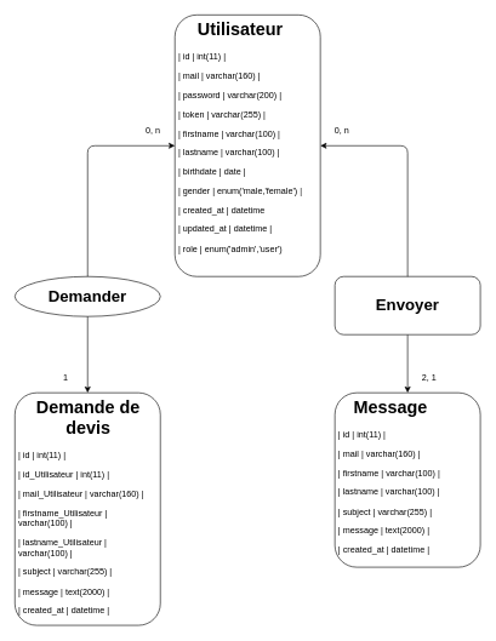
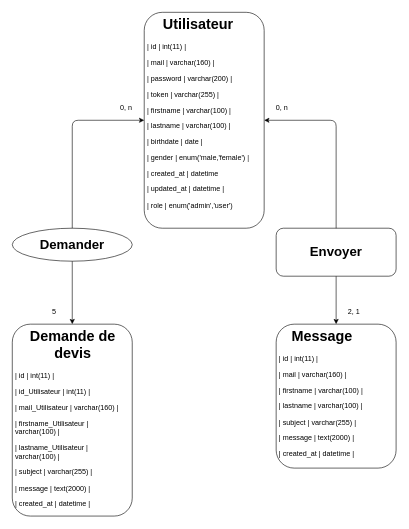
  <mxCell id="0" />
  <mxCell id="1" parent="0" />
  <mxCell id="2" value="" style="rounded=1;whiteSpace=wrap;html=1;" vertex="1" parent="1"><mxGeometry x="240" y="20" width="200" height="360" as="geometry" /></mxCell>
  <mxCell id="3" value="" style="rounded=1;whiteSpace=wrap;html=1;" vertex="1" parent="1"><mxGeometry x="460" y="540" width="200" height="240" as="geometry" /></mxCell>
  <mxCell id="4" value="" style="rounded=1;whiteSpace=wrap;html=1;" vertex="1" parent="1"><mxGeometry x="20" y="540" width="200" height="320" as="geometry" /></mxCell>
  <mxCell id="5" value="&lt;h1 style=&quot;text-align: center&quot;&gt;Demande de devis&lt;/h1&gt;&lt;p&gt;|&amp;nbsp;id | int(11) |&amp;nbsp;&lt;br&gt;&lt;/p&gt;&lt;p&gt;|&amp;nbsp;id_Utilisateur | int(11) |&amp;nbsp;&lt;br&gt;&lt;/p&gt;&lt;p&gt;| mail_Utilisateur | varchar(160) |&amp;nbsp;&lt;/p&gt;&lt;p&gt;| firstname_Utilisateur | varchar(100) |&amp;nbsp;&lt;/p&gt;&lt;p&gt;| lastname_Utilisateur | varchar(100) |&amp;nbsp;&lt;/p&gt;&lt;p&gt;| subject | varchar(255) |&amp;nbsp;&lt;/p&gt;&lt;p&gt;| message | text(2000) |&amp;nbsp;&lt;/p&gt;&lt;p&gt;| created_at | datetime |&lt;/p&gt;" style="text;html=1;strokeColor=none;fillColor=none;spacing=5;spacingTop=-20;whiteSpace=wrap;overflow=hidden;rounded=0;" vertex="1" parent="1"><mxGeometry x="20" y="540" width="200" height="320" as="geometry" /></mxCell>
  <mxCell id="6" value="&lt;h1 style=&quot;text-align: center&quot;&gt;Message&lt;/h1&gt;|&amp;nbsp;&lt;span&gt;id         &#09;| int(11)      &#09;|&amp;nbsp;&lt;/span&gt;&lt;br&gt;&lt;p&gt;| mail      &#09;| varchar(160)  |&amp;nbsp;&lt;/p&gt;&lt;p&gt;| firstname  &#09;| varchar(100) &#09;|&amp;nbsp;&lt;/p&gt;&lt;p&gt;| lastname   &#09;| varchar(100) &#09;|&amp;nbsp;&lt;/p&gt;&lt;p&gt;| subject    &#09;| varchar(255) &#09;|&amp;nbsp;&lt;/p&gt;&lt;p&gt;| message    &#09;| text(2000) |&amp;nbsp;&lt;/p&gt;&lt;p&gt;| created_at &#09;| datetime     &#09;|&lt;/p&gt;" style="text;html=1;strokeColor=none;fillColor=none;spacing=5;spacingTop=-20;whiteSpace=wrap;overflow=hidden;rounded=0;" vertex="1" parent="1"><mxGeometry x="460" y="540" width="200" height="240" as="geometry" /></mxCell>
  <mxCell id="7" value="&lt;h1 style=&quot;text-align: center&quot;&gt;Utilisateur&lt;/h1&gt;|&amp;nbsp;&lt;span&gt;id         &#09;| int(11)              &#09;|&amp;nbsp;&lt;/span&gt;&lt;br&gt;&lt;p&gt;| mail       &#09;| varchar(160)         &#09;|&amp;nbsp;&lt;/p&gt;&lt;p&gt;| password   &#09;| varchar(200)         &#09;|&amp;nbsp;&lt;/p&gt;&lt;p&gt;| token      &#09;| varchar(255)         &#09;|&amp;nbsp;&lt;/p&gt;&lt;p&gt;| firstname  &#09;| varchar(100)         &#09;|&amp;nbsp;&lt;/p&gt;&lt;p&gt;| lastname   &#09;| varchar(100)         &#09;|&lt;/p&gt;&lt;p&gt;| birthdate  &#09;| date                 &#09;|&amp;nbsp;&lt;/p&gt;&lt;p&gt;| gender     &#09;| enum('male,'female') &#09;|&lt;/p&gt;&lt;p&gt;| created_at &#09;| datetime&amp;nbsp;&lt;/p&gt;&lt;p&gt;| updated_at &#09;| datetime             &#09;|&lt;/p&gt;&lt;p&gt;| role       &#09;| enum('admin','user')&lt;br&gt;&lt;/p&gt;" style="text;html=1;strokeColor=none;fillColor=none;spacing=5;spacingTop=-20;whiteSpace=wrap;overflow=hidden;rounded=0;" vertex="1" parent="1"><mxGeometry x="240" y="20" width="200" height="360" as="geometry" /></mxCell>
  <mxCell id="8" value="" style="endArrow=classic;startArrow=classic;html=1;entryX=1;entryY=0.5;entryDx=0;entryDy=0;exitX=0.5;exitY=0;exitDx=0;exitDy=0;" edge="1" parent="1" source="6" target="7"><mxGeometry width="50" height="50" relative="1" as="geometry"><mxPoint x="330" y="340" as="sourcePoint" /><mxPoint x="380" y="290" as="targetPoint" /><Array as="points"><mxPoint x="560" y="200" /></Array></mxGeometry></mxCell>
  <mxCell id="9" value="" style="endArrow=classic;startArrow=classic;html=1;exitX=0.5;exitY=0;exitDx=0;exitDy=0;entryX=0;entryY=0.5;entryDx=0;entryDy=0;" edge="1" parent="1" source="5" target="7"><mxGeometry width="50" height="50" relative="1" as="geometry"><mxPoint x="330" y="340" as="sourcePoint" /><mxPoint x="110" y="80" as="targetPoint" /><Array as="points"><mxPoint x="120" y="200" /></Array></mxGeometry></mxCell>
  <mxCell id="10" value="0, n" style="text;html=1;strokeColor=none;fillColor=none;align=center;verticalAlign=middle;whiteSpace=wrap;rounded=0;" vertex="1" parent="1"><mxGeometry x="190" y="170" width="40" height="20" as="geometry" /></mxCell>
  <mxCell id="11" value="0, n" style="text;html=1;strokeColor=none;fillColor=none;align=center;verticalAlign=middle;whiteSpace=wrap;rounded=0;" vertex="1" parent="1"><mxGeometry x="450" y="170" width="40" height="20" as="geometry" /></mxCell>
  <mxCell id="12" value="2, 1" style="text;html=1;strokeColor=none;fillColor=none;align=center;verticalAlign=middle;whiteSpace=wrap;rounded=0;" vertex="1" parent="1"><mxGeometry x="570" y="510" width="40" height="20" as="geometry" /></mxCell>
- <mxCell id="13" value="1" style="text;html=1;strokeColor=none;fillColor=none;align=center;verticalAlign=middle;whiteSpace=wrap;rounded=0;" vertex="1" parent="1"><mxGeometry x="70" y="510" width="40" height="20" as="geometry" /></mxCell>
+ <mxCell id="13" value="5" style="text;html=1;strokeColor=none;fillColor=none;align=center;verticalAlign=middle;whiteSpace=wrap;rounded=0;" vertex="1" parent="1"><mxGeometry x="70" y="510" width="40" height="20" as="geometry" /></mxCell>
  <mxCell id="14" value="&lt;b&gt;&lt;font style=&quot;font-size: 22px&quot;&gt;Envoyer&lt;/font&gt;&lt;/b&gt;" style="whiteSpace=wrap;html=1;rounded=1;" vertex="1" parent="1"><mxGeometry x="460" y="380" width="200" height="80" as="geometry" /></mxCell>
  <mxCell id="15" value="&lt;b&gt;&lt;font style=&quot;font-size: 22px&quot;&gt;Demander&lt;/font&gt;&lt;/b&gt;" style="ellipse;whiteSpace=wrap;html=1;" vertex="1" parent="1"><mxGeometry x="20" y="380" width="200" height="55" as="geometry" /></mxCell>
